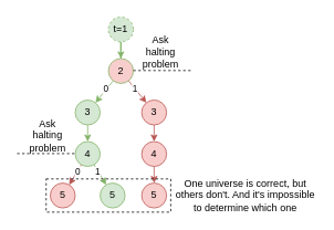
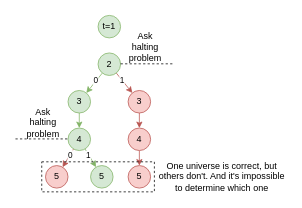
  <mxCell id="0" />
  <mxCell id="1" parent="0" />
- <mxCell id="2" style="edgeStyle=orthogonalEdgeStyle;rounded=0;orthogonalLoop=1;jettySize=auto;html=1;entryX=0.5;entryY=0;entryDx=0;entryDy=0;fillColor=#d5e8d4;strokeColor=#82b366;" parent="1" source="3" target="8" edge="1"><mxGeometry relative="1" as="geometry" /></mxCell>
- <mxCell id="3" value="t=1" style="ellipse;whiteSpace=wrap;html=1;aspect=fixed;fillColor=#d5e8d4;strokeColor=#82b366;dashed=1;" parent="1" vertex="1"><mxGeometry x="130" y="20" width="30" height="30" as="geometry" /></mxCell>
+ <mxCell id="3" value="t=1" style="ellipse;whiteSpace=wrap;html=1;aspect=fixed;fillColor=#d5e8d4;strokeColor=#82b366;" parent="1" vertex="1"><mxGeometry x="130" y="20" width="30" height="30" as="geometry" /></mxCell>
  <mxCell id="4" style="rounded=0;orthogonalLoop=1;jettySize=auto;html=1;fillColor=#d5e8d4;strokeColor=#82b366;" parent="1" source="8" target="10" edge="1"><mxGeometry relative="1" as="geometry" /></mxCell>
  <mxCell id="5" value="0" style="edgeLabel;html=1;align=center;verticalAlign=middle;resizable=0;points=[];" parent="4" vertex="1" connectable="0"><mxGeometry x="-0.314" y="2" relative="1" as="geometry"><mxPoint x="-3" y="-1" as="offset" /></mxGeometry></mxCell>
  <mxCell id="6" style="rounded=0;orthogonalLoop=1;jettySize=auto;html=1;fillColor=#f8cecc;strokeColor=#b85450;" parent="1" source="8" target="12" edge="1"><mxGeometry relative="1" as="geometry" /></mxCell>
  <mxCell id="7" value="1" style="edgeLabel;html=1;align=center;verticalAlign=middle;resizable=0;points=[];" parent="6" vertex="1" connectable="0"><mxGeometry x="-0.284" y="-1" relative="1" as="geometry"><mxPoint as="offset" /></mxGeometry></mxCell>
- <mxCell id="8" value="2" style="ellipse;whiteSpace=wrap;html=1;aspect=fixed;fillColor=#f8cecc;strokeColor=#82b366;" parent="1" vertex="1"><mxGeometry x="130" y="70" width="30" height="30" as="geometry" /></mxCell>
+ <mxCell id="8" value="2" style="ellipse;whiteSpace=wrap;html=1;aspect=fixed;fillColor=#d5e8d4;strokeColor=#82b366;" parent="1" vertex="1"><mxGeometry x="130" y="70" width="30" height="30" as="geometry" /></mxCell>
  <mxCell id="9" style="edgeStyle=none;rounded=0;orthogonalLoop=1;jettySize=auto;html=1;fillColor=#d5e8d4;strokeColor=#82b366;" parent="1" source="10" target="19" edge="1"><mxGeometry relative="1" as="geometry" /></mxCell>
  <mxCell id="10" value="3" style="ellipse;whiteSpace=wrap;html=1;aspect=fixed;fillColor=#d5e8d4;strokeColor=#82b366;" parent="1" vertex="1"><mxGeometry x="90" y="120" width="30" height="30" as="geometry" /></mxCell>
  <mxCell id="11" style="edgeStyle=none;rounded=0;orthogonalLoop=1;jettySize=auto;html=1;entryX=0.5;entryY=0;entryDx=0;entryDy=0;fillColor=#f8cecc;strokeColor=#b85450;" parent="1" source="12" target="21" edge="1"><mxGeometry relative="1" as="geometry" /></mxCell>
  <mxCell id="12" value="3" style="ellipse;whiteSpace=wrap;html=1;aspect=fixed;fillColor=#f8cecc;strokeColor=#b85450;" parent="1" vertex="1"><mxGeometry x="170" y="120" width="30" height="30" as="geometry" /></mxCell>
  <mxCell id="13" value="" style="endArrow=none;dashed=1;html=1;rounded=0;" parent="1" edge="1"><mxGeometry width="50" height="50" relative="1" as="geometry"><mxPoint x="160" y="84.5" as="sourcePoint" /><mxPoint x="230" y="84.5" as="targetPoint" /></mxGeometry></mxCell>
  <mxCell id="14" value="Ask halting problem" style="text;html=1;strokeColor=none;fillColor=none;align=center;verticalAlign=middle;whiteSpace=wrap;rounded=0;" parent="1" vertex="1"><mxGeometry x="163" y="47" width="60" height="30" as="geometry" /></mxCell>
  <mxCell id="15" style="edgeStyle=none;rounded=0;orthogonalLoop=1;jettySize=auto;html=1;fillColor=#f8cecc;strokeColor=#b85450;" parent="1" source="19" target="25" edge="1"><mxGeometry relative="1" as="geometry" /></mxCell>
  <mxCell id="16" value="0" style="edgeLabel;html=1;align=center;verticalAlign=middle;resizable=0;points=[];" parent="15" vertex="1" connectable="0"><mxGeometry x="-0.259" y="1" relative="1" as="geometry"><mxPoint x="-1" y="-1" as="offset" /></mxGeometry></mxCell>
  <mxCell id="17" style="edgeStyle=none;rounded=0;orthogonalLoop=1;jettySize=auto;html=1;fillColor=#d5e8d4;strokeColor=#82b366;" parent="1" source="19" target="24" edge="1"><mxGeometry relative="1" as="geometry" /></mxCell>
  <mxCell id="18" value="1" style="edgeLabel;html=1;align=center;verticalAlign=middle;resizable=0;points=[];" parent="17" vertex="1" connectable="0"><mxGeometry x="-0.279" y="-1" relative="1" as="geometry"><mxPoint as="offset" /></mxGeometry></mxCell>
  <mxCell id="19" value="4" style="ellipse;whiteSpace=wrap;html=1;aspect=fixed;fillColor=#d5e8d4;strokeColor=#82b366;" parent="1" vertex="1"><mxGeometry x="90" y="170" width="30" height="30" as="geometry" /></mxCell>
  <mxCell id="20" style="edgeStyle=none;rounded=0;orthogonalLoop=1;jettySize=auto;html=1;fillColor=#f8cecc;strokeColor=#b85450;" parent="1" source="21" target="22" edge="1"><mxGeometry relative="1" as="geometry" /></mxCell>
  <mxCell id="21" value="4" style="ellipse;whiteSpace=wrap;html=1;aspect=fixed;fillColor=#f8cecc;strokeColor=#b85450;" parent="1" vertex="1"><mxGeometry x="170" y="170" width="30" height="30" as="geometry" /></mxCell>
  <mxCell id="22" value="5" style="ellipse;whiteSpace=wrap;html=1;aspect=fixed;fillColor=#f8cecc;strokeColor=#b85450;" parent="1" vertex="1"><mxGeometry x="170" y="220" width="30" height="30" as="geometry" /></mxCell>
  <mxCell id="23" value="" style="endArrow=none;dashed=1;html=1;rounded=0;" parent="1" edge="1"><mxGeometry width="50" height="50" relative="1" as="geometry"><mxPoint x="20" y="184.5" as="sourcePoint" /><mxPoint x="90" y="184.5" as="targetPoint" /></mxGeometry></mxCell>
  <mxCell id="24" value="5" style="ellipse;whiteSpace=wrap;html=1;aspect=fixed;fillColor=#d5e8d4;strokeColor=#82b366;" parent="1" vertex="1"><mxGeometry x="120" y="220" width="30" height="30" as="geometry" /></mxCell>
  <mxCell id="25" value="5" style="ellipse;whiteSpace=wrap;html=1;aspect=fixed;fillColor=#f8cecc;strokeColor=#b85450;" parent="1" vertex="1"><mxGeometry x="60" y="220" width="30" height="30" as="geometry" /></mxCell>
  <mxCell id="26" value="Ask halting problem" style="text;html=1;strokeColor=none;fillColor=none;align=center;verticalAlign=middle;whiteSpace=wrap;rounded=0;" parent="1" vertex="1"><mxGeometry x="27" y="148" width="60" height="30" as="geometry" /></mxCell>
  <mxCell id="27" value="&lt;div&gt;One universe is correct, but others don't. And it's impossible to determine which one&lt;br&gt;&lt;/div&gt;" style="text;html=1;strokeColor=none;fillColor=none;align=center;verticalAlign=middle;whiteSpace=wrap;rounded=0;dashed=1;" parent="1" vertex="1"><mxGeometry x="210" y="220" width="170" height="30" as="geometry" /></mxCell>
  <mxCell id="28" value="" style="rounded=0;whiteSpace=wrap;html=1;dashed=1;fillColor=none;" parent="1" vertex="1"><mxGeometry x="55" y="215" width="150" height="40" as="geometry" /></mxCell>
